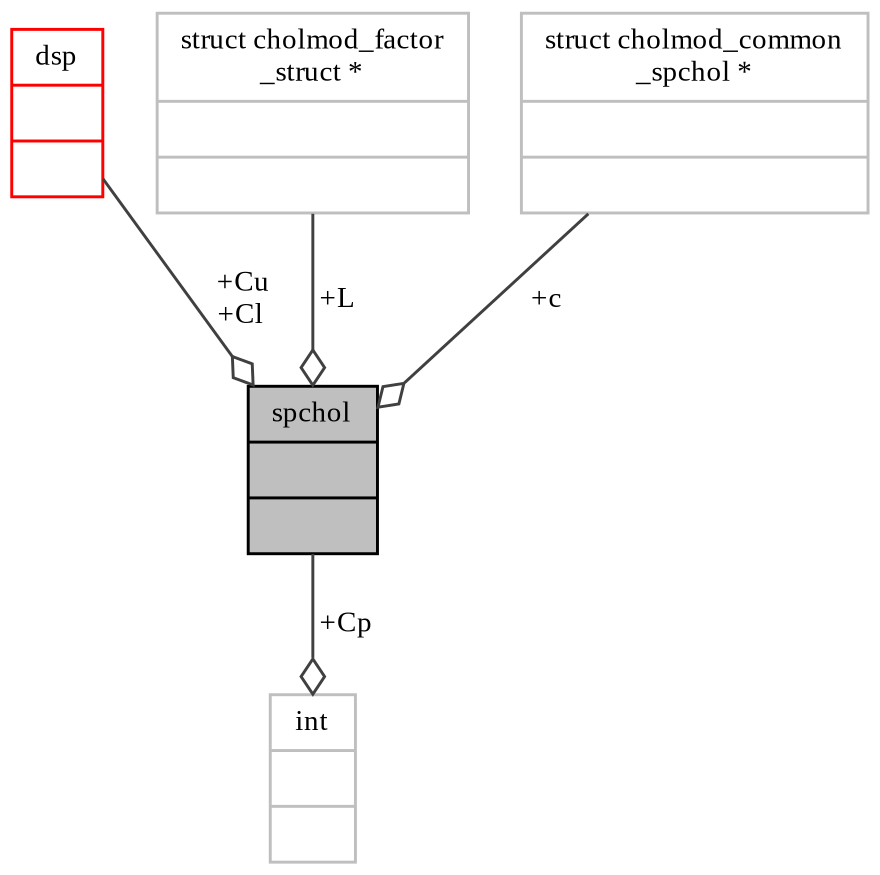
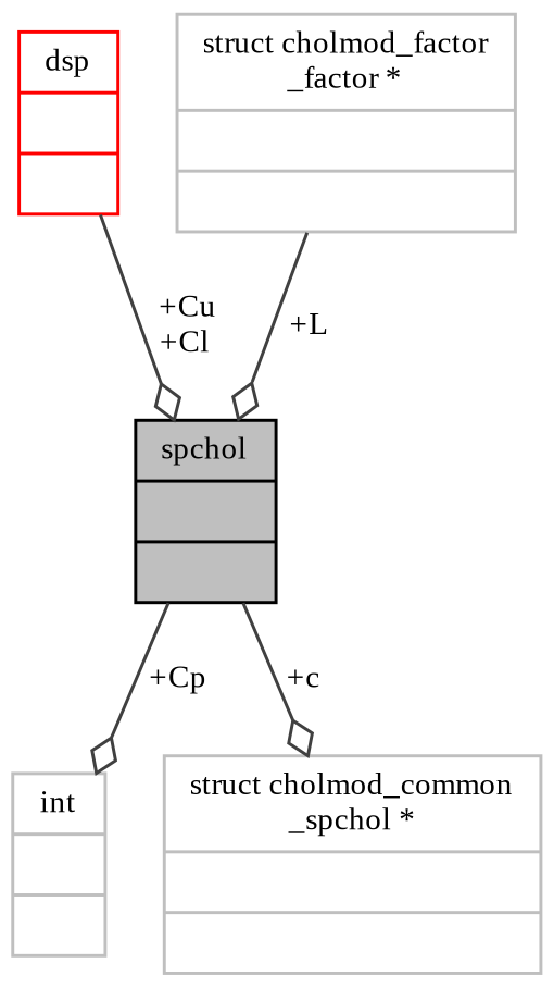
  digraph {
    fontname="Liberation Serif"
    node [color=grey75 fontname="Liberation Serif" fontsize=10 shape=record]
    edge [arrowhead=odiamond color=grey25 fontname="Liberation Serif" fontsize=10 labelfontname=Helvetica labelfontsize=10 style=solid]
    n1 [color=black fillcolor=grey75 fontcolor=black height=0.2 label="{spchol\n||}" style=filled width=0.4]
    n2 [height=0.2 label="{int\n||}" width=0.4]
    n3 [color=red height=0.2 label="{dsp\n||}" width=0.4]
-   n4 [height=0.2 label="{struct cholmod_factor\l_struct *\n||}" width=0.4]
+   n4 [height=0.2 label="{struct cholmod_factor\l_factor *\n||}" width=0.4]
    n5 [height=0.2 label="{struct cholmod_common\l_spchol *\n||}" width=0.4]
    n1 -> n2 [label=" +Cp"]
    n3 -> n1 [label=" +Cu\n+Cl"]
    n4 -> n1 [label=" +L"]
-   n5 -> n1 [label=" +c"]
+   n1 -> n5 [label=" +c"]
  }
